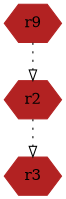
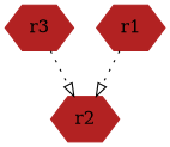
  strict digraph {
    node [color=firebrick shape=hexagon style=filled]
    edge [arrowhead=o style=dotted]
    r2
    r3
-   r1 [label=r9]
-   r2 -> r3
+   r1
+   r3 -> r2
    r1 -> r2
  }
